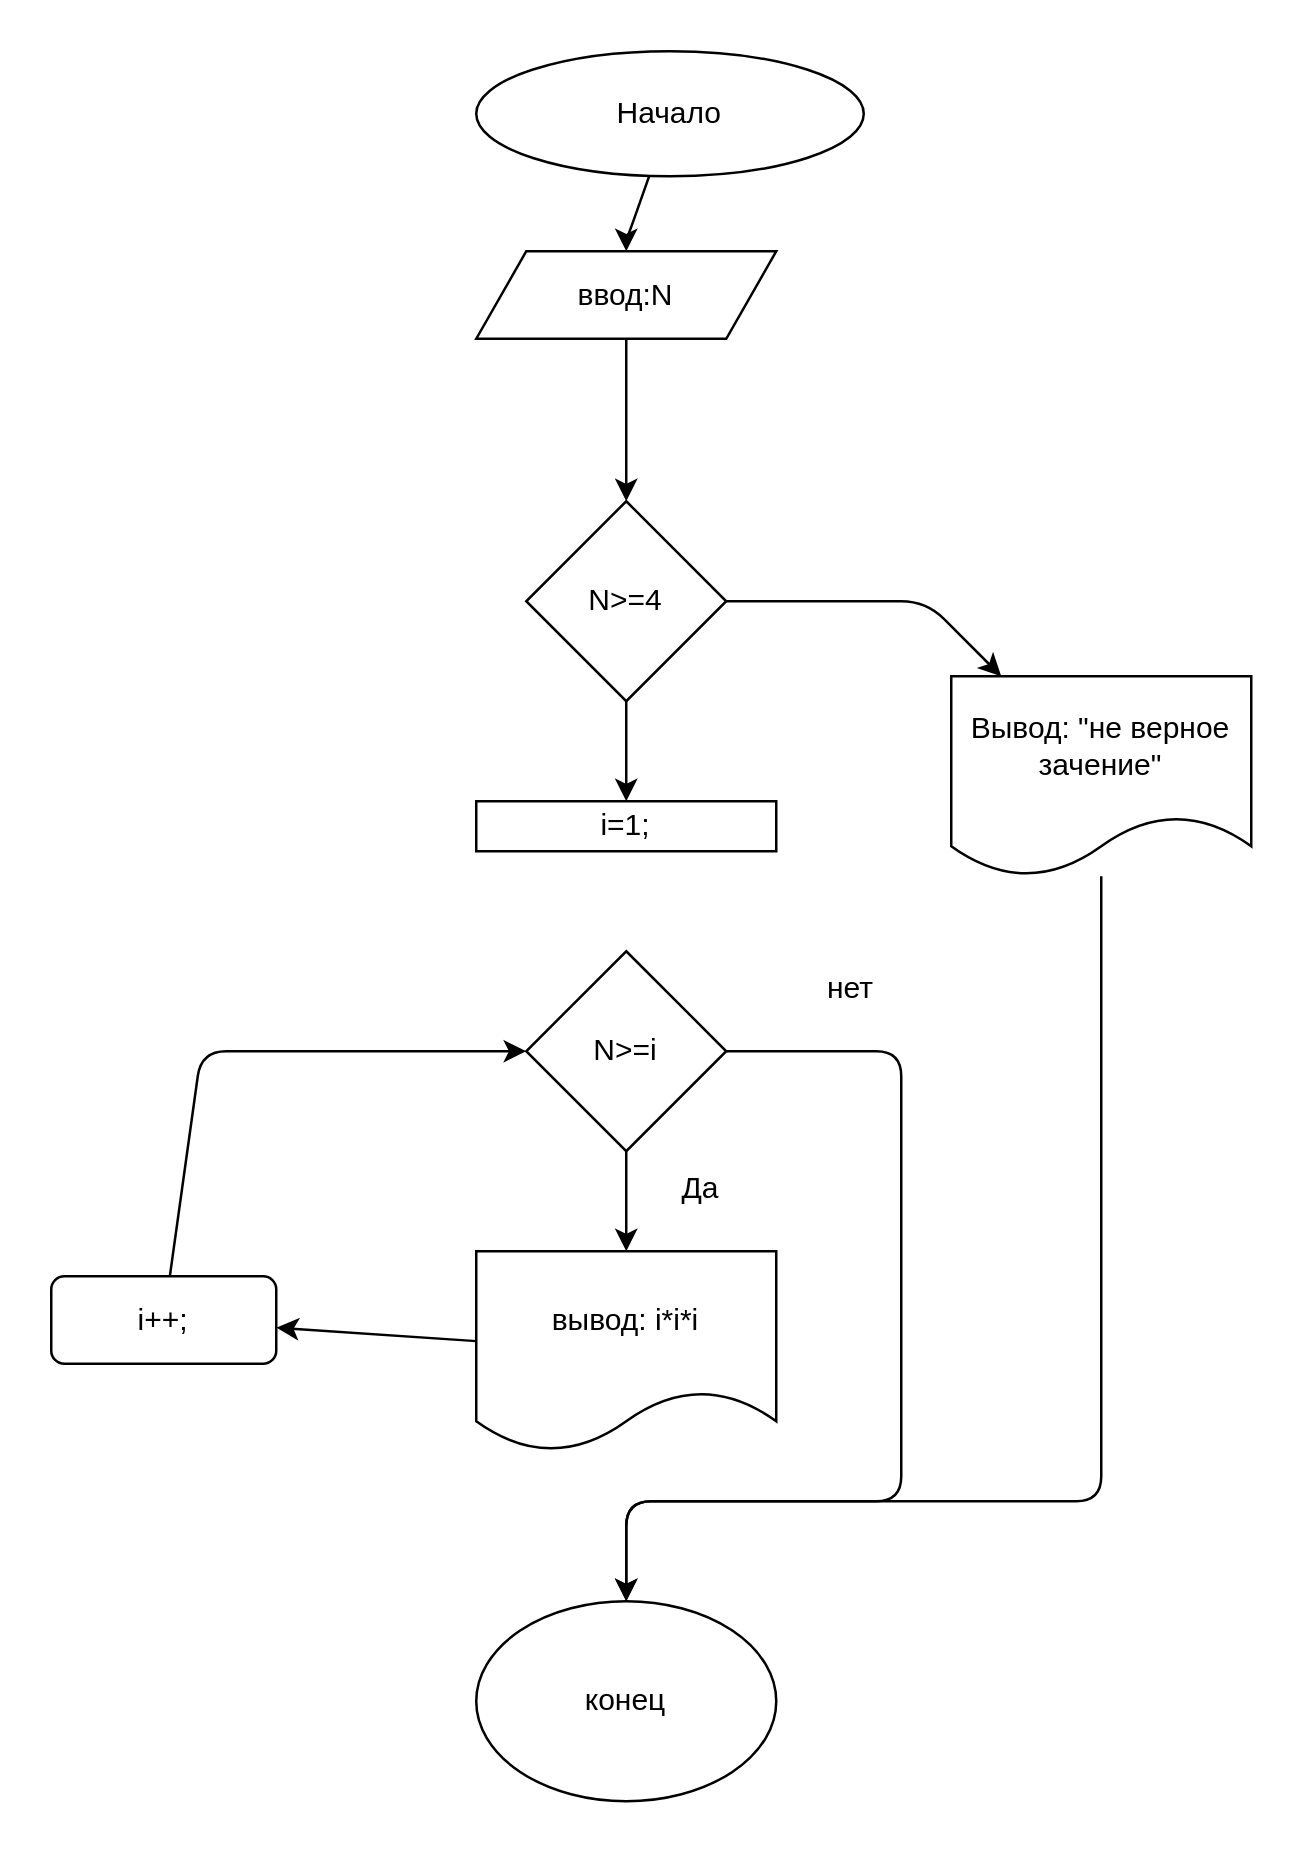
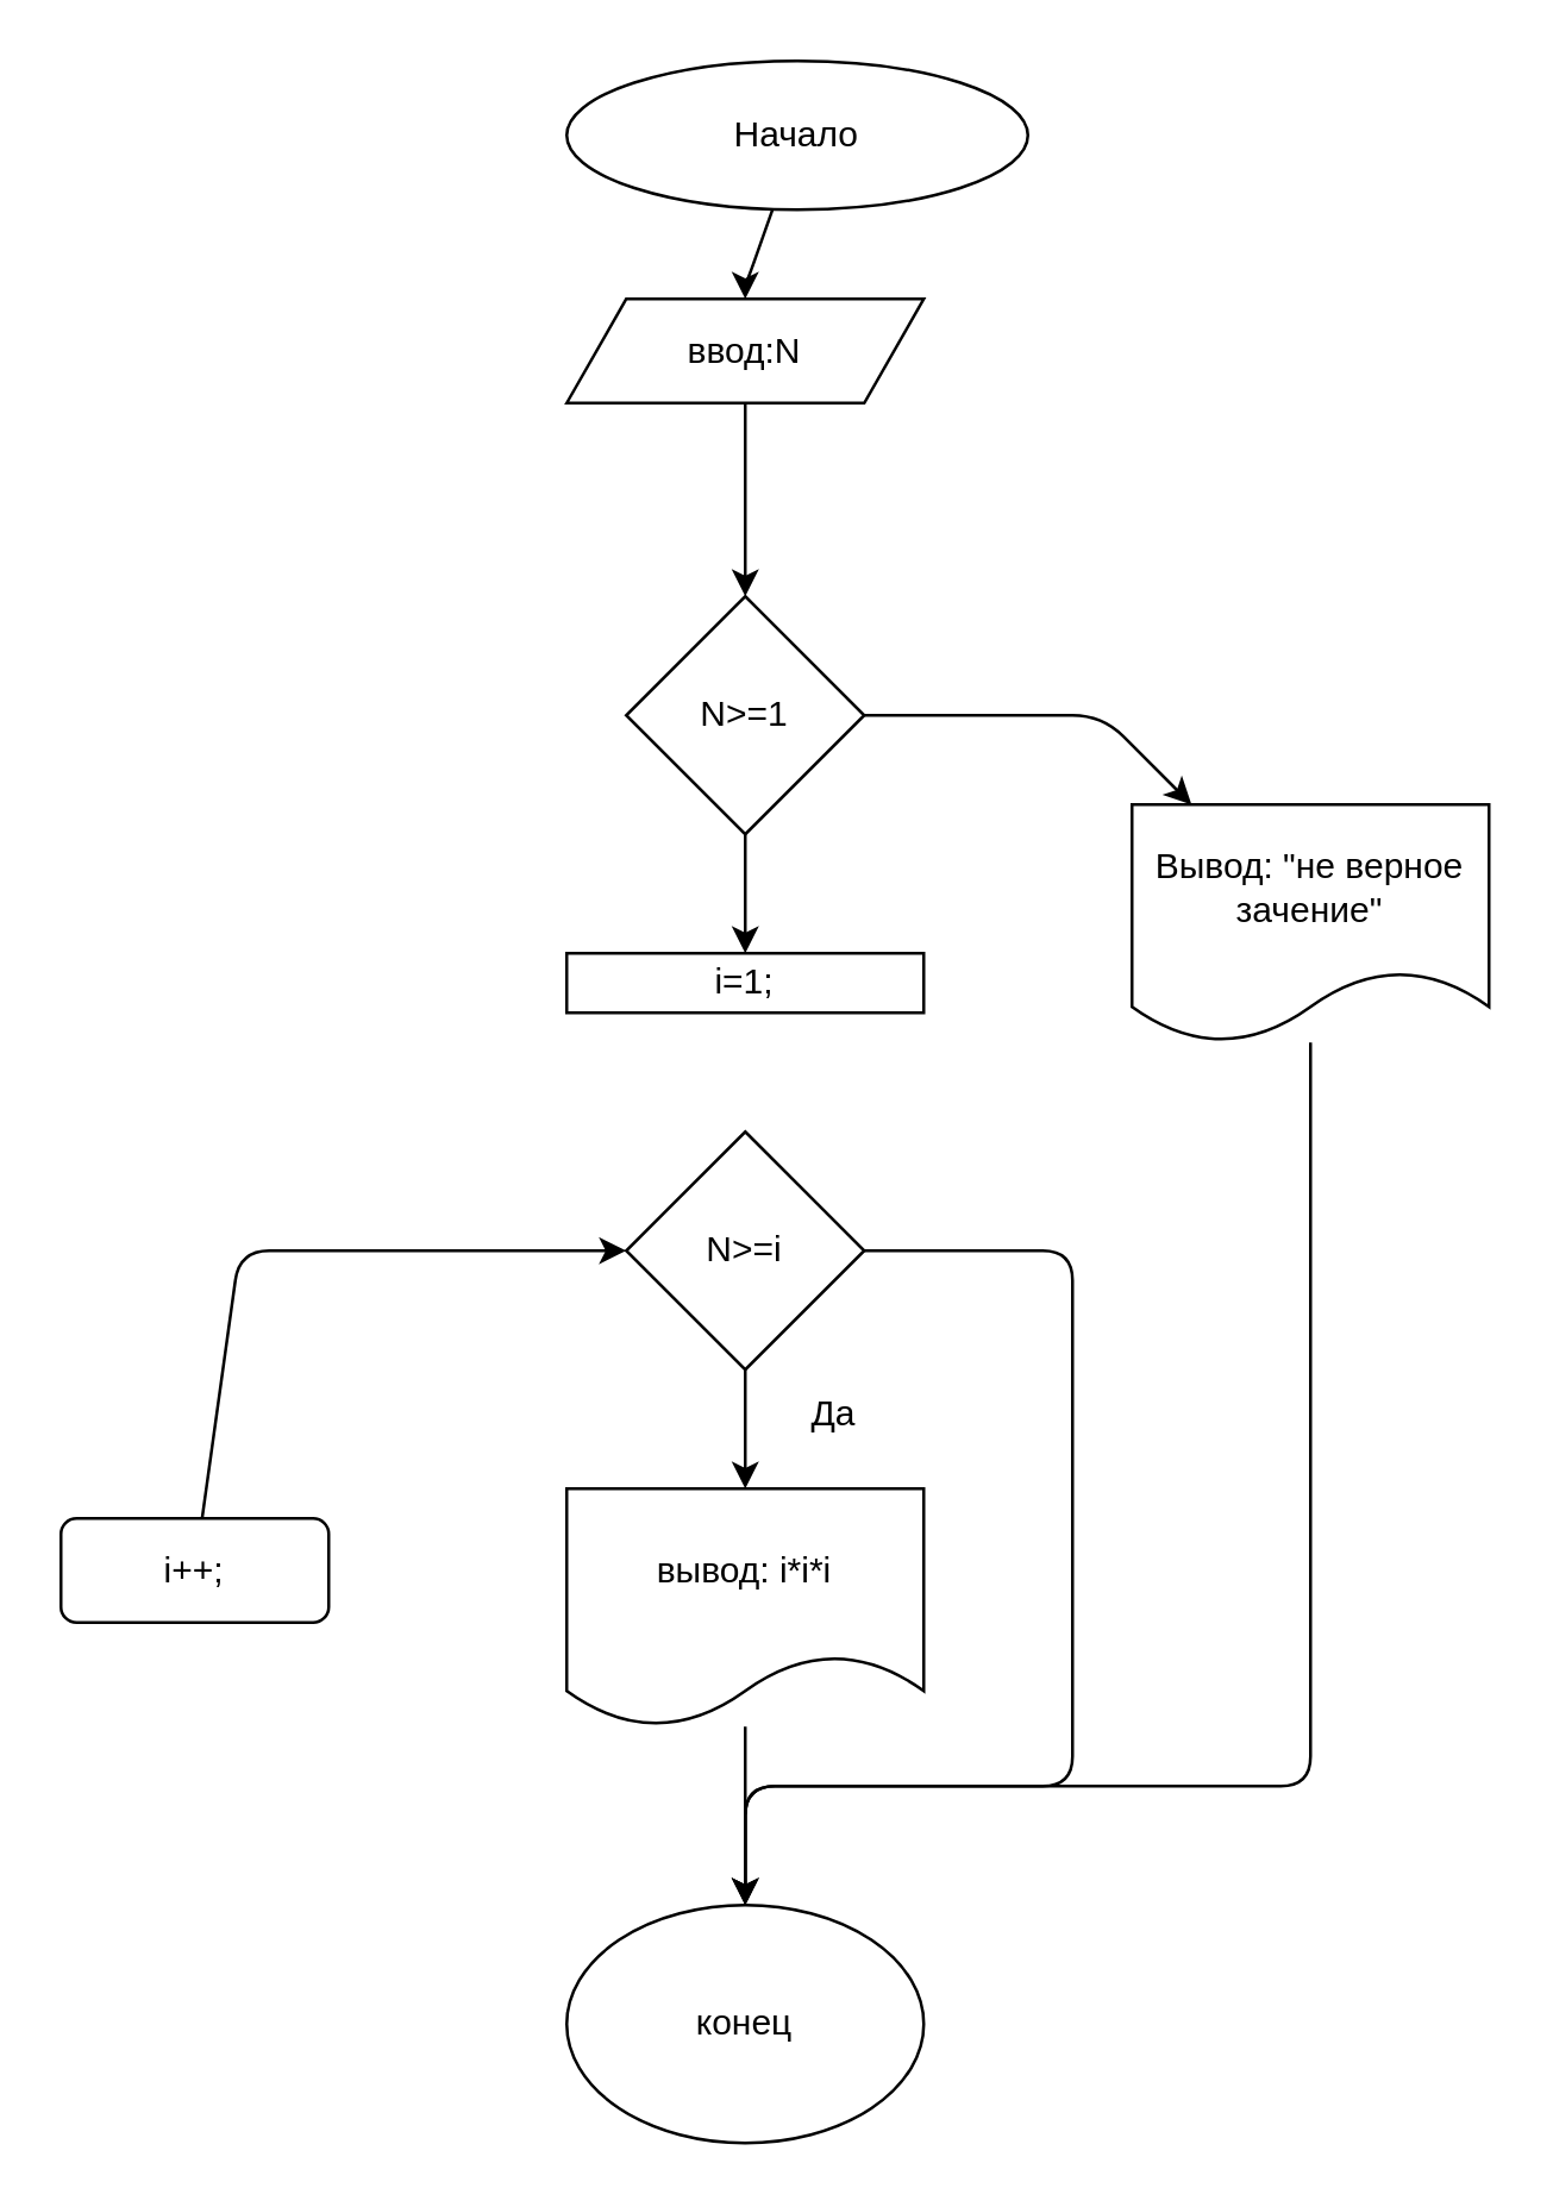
  <mxCell id="0" />
  <mxCell id="1" parent="0" />
  <mxCell id="2" style="edgeStyle=none;html=1;entryX=0.5;entryY=0;entryDx=0;entryDy=0;" edge="1" parent="1" source="3" target="5"><mxGeometry relative="1" as="geometry"><Array as="points"><mxPoint x="250" y="96" /></Array></mxGeometry></mxCell>
  <mxCell id="3" value="Начало" style="ellipse;whiteSpace=wrap;html=1;" vertex="1" parent="1"><mxGeometry x="190" y="20" width="155" height="50" as="geometry" /></mxCell>
  <mxCell id="4" style="edgeStyle=none;html=1;" edge="1" parent="1" source="5" target="8"><mxGeometry relative="1" as="geometry"><mxPoint x="250" y="210" as="targetPoint" /></mxGeometry></mxCell>
  <mxCell id="5" value="ввод:N" style="shape=parallelogram;perimeter=parallelogramPerimeter;whiteSpace=wrap;html=1;fixedSize=1;" vertex="1" parent="1"><mxGeometry x="190" y="100" width="120" height="35" as="geometry" /></mxCell>
  <mxCell id="6" style="edgeStyle=none;html=1;" edge="1" parent="1" source="8"><mxGeometry relative="1" as="geometry"><mxPoint x="250" y="320" as="targetPoint" /></mxGeometry></mxCell>
  <mxCell id="7" style="edgeStyle=none;html=1;" edge="1" parent="1" source="8" target="21"><mxGeometry relative="1" as="geometry"><mxPoint x="440" y="270" as="targetPoint" /><Array as="points"><mxPoint x="370" y="240" /></Array></mxGeometry></mxCell>
- <mxCell id="8" value="N&amp;gt;=4" style="rhombus;whiteSpace=wrap;html=1;" vertex="1" parent="1"><mxGeometry x="210" y="200" width="80" height="80" as="geometry" /></mxCell>
+ <mxCell id="8" value="N&amp;gt;=1" style="rhombus;whiteSpace=wrap;html=1;" vertex="1" parent="1"><mxGeometry x="210" y="200" width="80" height="80" as="geometry" /></mxCell>
  <mxCell id="9" value="i=1;" style="rounded=0;whiteSpace=wrap;html=1;" vertex="1" parent="1"><mxGeometry x="190" y="320" width="120" height="20" as="geometry" /></mxCell>
  <mxCell id="10" style="edgeStyle=none;html=1;" edge="1" parent="1" source="12"><mxGeometry relative="1" as="geometry"><mxPoint x="250" y="500" as="targetPoint" /></mxGeometry></mxCell>
  <mxCell id="11" style="edgeStyle=none;html=1;" edge="1" parent="1" source="12"><mxGeometry relative="1" as="geometry"><mxPoint x="250" y="640" as="targetPoint" /><Array as="points"><mxPoint x="360" y="420" /><mxPoint x="360" y="600" /><mxPoint x="250" y="600" /></Array></mxGeometry></mxCell>
  <mxCell id="12" value="N&amp;gt;=i" style="rhombus;whiteSpace=wrap;html=1;" vertex="1" parent="1"><mxGeometry x="210" y="380" width="80" height="80" as="geometry" /></mxCell>
- <mxCell id="13" style="edgeStyle=none;html=1;" edge="1" parent="1" source="14" target="16"><mxGeometry relative="1" as="geometry" /></mxCell>
+ <mxCell id="13" style="edgeStyle=none;html=1;" edge="1" parent="1" source="14" target="17"><mxGeometry relative="1" as="geometry" /></mxCell>
  <mxCell id="14" value="вывод: i*i*i" style="shape=document;whiteSpace=wrap;html=1;boundedLbl=1;" vertex="1" parent="1"><mxGeometry x="190" y="500" width="120" height="80" as="geometry" /></mxCell>
  <mxCell id="15" style="edgeStyle=none;html=1;entryX=0;entryY=0.5;entryDx=0;entryDy=0;" edge="1" parent="1" source="16" target="12"><mxGeometry relative="1" as="geometry"><Array as="points"><mxPoint y="420" x="80" /></Array></mxGeometry></mxCell>
  <mxCell id="16" value="i++;" style="rounded=1;whiteSpace=wrap;html=1;" vertex="1" parent="1"><mxGeometry x="20" y="510" width="90" height="35" as="geometry" /></mxCell>
  <mxCell id="17" value="конец" style="ellipse;whiteSpace=wrap;html=1;" vertex="1" parent="1"><mxGeometry x="190" y="640" width="120" height="80" as="geometry" /></mxCell>
- <mxCell id="18" value="нет" style="text;html=1;strokeColor=none;fillColor=none;align=center;verticalAlign=middle;whiteSpace=wrap;rounded=0;" vertex="1" parent="1"><mxGeometry x="310" y="380" width="60" height="30" as="geometry" /></mxCell>
  <mxCell id="19" value="Да" style="text;html=1;strokeColor=none;fillColor=none;align=center;verticalAlign=middle;whiteSpace=wrap;rounded=0;" vertex="1" parent="1"><mxGeometry x="250" y="460" width="60" height="30" as="geometry" /></mxCell>
  <mxCell id="20" style="edgeStyle=none;html=1;entryX=0.5;entryY=0;entryDx=0;entryDy=0;" edge="1" parent="1" source="21" target="17"><mxGeometry relative="1" as="geometry"><mxPoint x="380" y="710.8" as="targetPoint" /><Array as="points"><mxPoint x="440" y="600" /><mxPoint x="250" y="600" /></Array></mxGeometry></mxCell>
  <mxCell id="21" value="Вывод: &quot;не верное зачение&quot;" style="shape=document;whiteSpace=wrap;html=1;boundedLbl=1;" vertex="1" parent="1"><mxGeometry x="380" y="270" width="120" height="80" as="geometry" /></mxCell>
